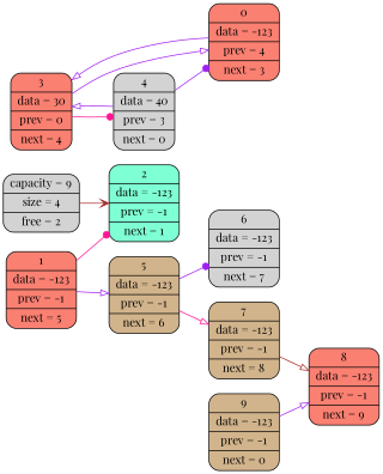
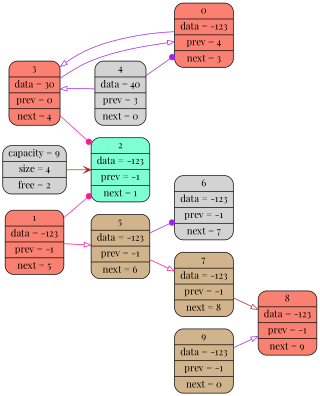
  digraph {
    fontname="Playfair Display"
    rankdir=LR
    node [fillcolor=salmon fontname="Playfair Display" shape=Mrecord style=filled]
    edge [arrowhead=onormal color=purple fontname="Playfair Display"]
    n1 [fillcolor=lightgrey label="capacity =   9 | size =   4 | free =   2"]
    n2 [fillcolor=aquamarine label="  2 | data =    -123 | prev =  -1 | next =   1"]
    n3 [label="  3 | data =      30 | prev =   0 | next =   4"]
    n4 [fillcolor=lightgrey label="  4 | data =      40 | prev =   3 | next =   0"]
    n5 [label="  0 | data =    -123 | prev =   4 | next =   3"]
    n6 [label="  1 | data =    -123 | prev =  -1 | next =   5"]
    n7 [fillcolor=tan label="  5 | data =    -123 | prev =  -1 | next =   6"]
    n8 [fillcolor=lightgrey label="  6 | data =    -123 | prev =  -1 | next =   7"]
    n9 [fillcolor=tan label="  7 | data =    -123 | prev =  -1 | next =   8"]
    n10 [label="  8 | data =    -123 | prev =  -1 | next =   9"]
    n11 [fillcolor=tan label="  9 | data =    -123 | prev =  -1 | next =   0"]
    n1 -> n2 [arrowhead=vee color=brown]
-   n3 -> n4 [arrowhead=dot color=deeppink]
+   n3 -> n2 [arrowhead=dot color=deeppink]
    n3 -> n5
    n4 -> n3
    n4 -> n5 [arrowhead=dot]
    n5 -> n3
    n6 -> n2 [arrowhead=dot color=deeppink]
-   n6 -> n7
+   n6 -> n7 [color=deeppink]
    n7 -> n8 [arrowhead=dot]
    n7 -> n9 [color=deeppink]
    n9 -> n10 [color=brown]
    n11 -> n10
  }
